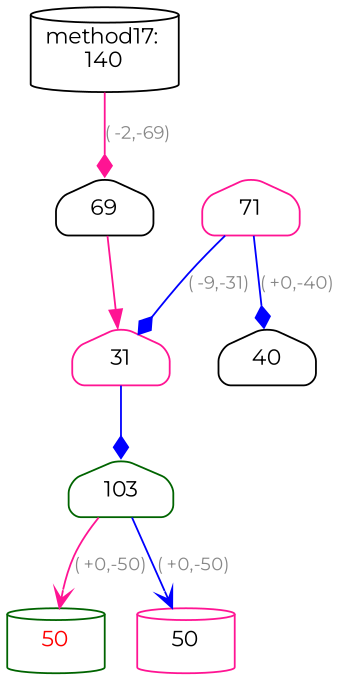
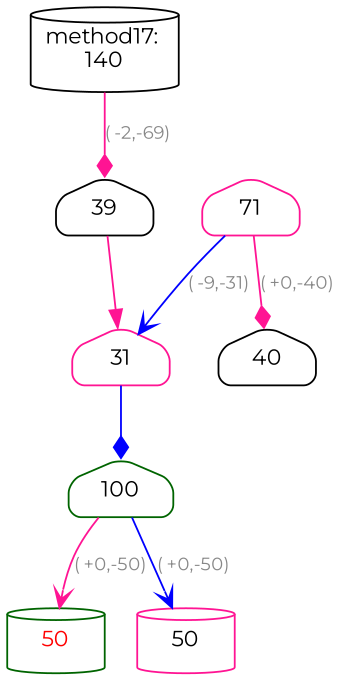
  digraph {
    fontname=Montserrat
    rankdir=TB
    node [color=black fontcolor=black fontname=Montserrat fontsize=12 shape=house style=rounded]
    edge [arrowhead=diamond color=blue fontcolor="#888888" fontname=Montserrat fontsize=10]
    n1 [label="method17: \n140" shape=cylinder]
-   n2 [label=69]
+   n2 [label=39]
    n3 [color=deeppink label=71]
    n4 [color=deeppink label=31]
    n5 [label=40]
-   n6 [color=darkgreen label=103]
+   n6 [color=darkgreen label=100]
    n7 [color=darkgreen fontcolor=red label=50 shape=cylinder]
    n8 [color=deeppink label=50 shape=cylinder]
    n1 -> n2 [color=deeppink label="( -2,-69)"]
    n2 -> n4 [arrowhead=normal color=deeppink]
-   n3 -> n4 [label="( -9,-31)"]
-   n3 -> n5 [label="( +0,-40)"]
+   n3 -> n4 [arrowhead=vee label="( -9,-31)"]
+   n3 -> n5 [color=deeppink label="( +0,-40)"]
    n4 -> n6
    n6 -> n7 [arrowhead=vee color=deeppink label="( +0,-50)"]
    n6 -> n8 [arrowhead=vee label="( +0,-50)"]
  }
